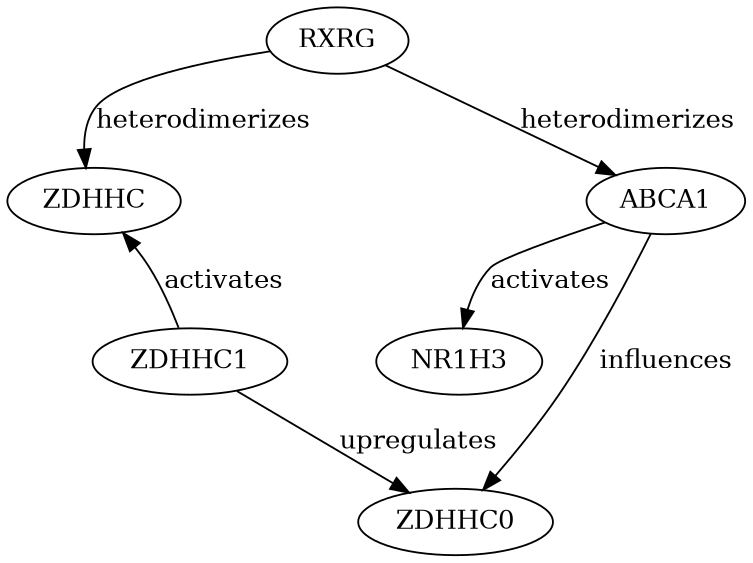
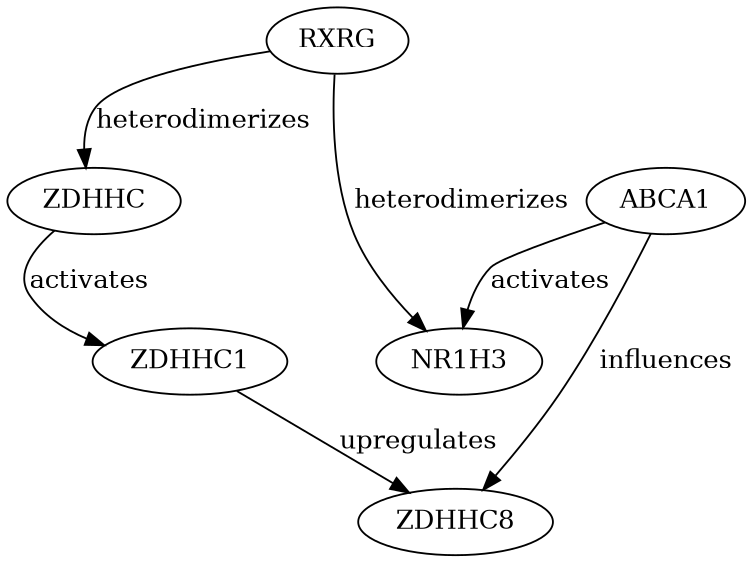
  digraph {
    n1 [label=ZDHHC]
    RXRG
    NR1H3
    n4 [label=ZDHHC1]
-   ZDHHC8 [label=ZDHHC0]
+   ZDHHC8
    ABCA1
-   n4 -> n1 [evidence="PPARG activates SREBF1, influencing lipid metabolism (PMID: 12554795)." label=activates probability=0.8]
+   n1 -> n4 [evidence="PPARG activates SREBF1, influencing lipid metabolism (PMID: 12554795)." label=activates probability=0.8]
    RXRG -> n1 [evidence="RXRG forms heterodimers with PPARG to regulate gene expression (PMID: 10428809)." label=heterodimerizes probability=0.9]
-   RXRG -> ABCA1 [evidence="RXRG heterodimerizes with NR1H3 to regulate transcription (PMID: 11278944)." label=heterodimerizes probability=0.85]
+   RXRG -> NR1H3 [evidence="RXRG heterodimerizes with NR1H3 to regulate transcription (PMID: 11278944)." label=heterodimerizes probability=0.85]
    n4 -> ZDHHC8 [evidence="SREBF1 upregulates genes involved in lipid biosynthesis, including ZDHHC8 (PMID: 15128802)." label=upregulates probability=0.7]
    ABCA1 -> NR1H3 [evidence="NR1H3 activates ABCA1, a key player in cholesterol efflux (PMID: 11390395)." label=activates probability=0.75]
    ABCA1 -> ZDHHC8 [evidence="ABCA1 activity influences the expression of ZDHHC8 (PMID: 15220349)." label=influences probability=0.6]
  }
